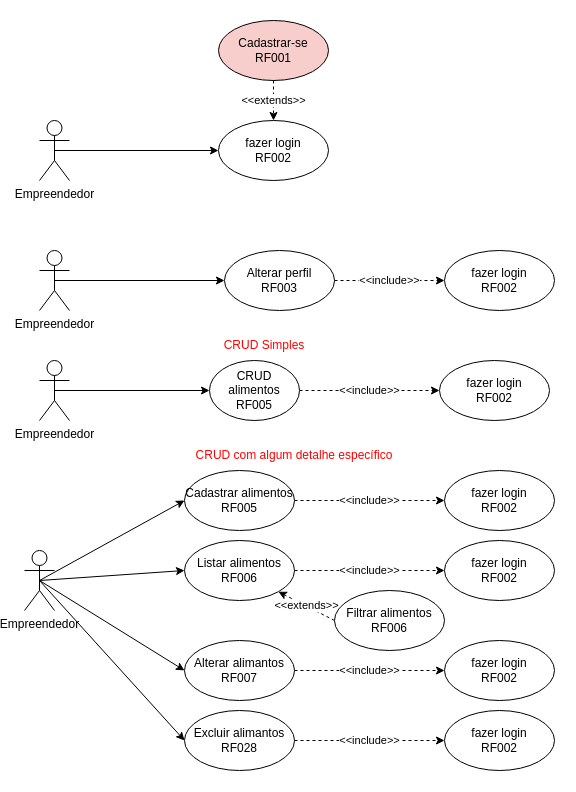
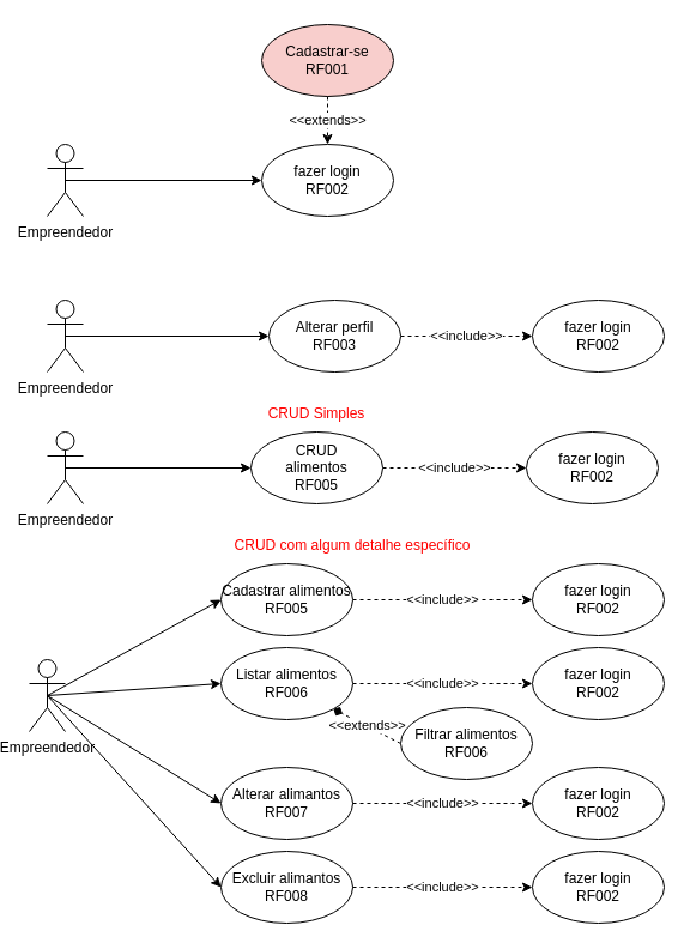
  <mxCell id="0" />
  <mxCell id="1" parent="0" />
  <mxCell id="2" style="rounded=0;orthogonalLoop=1;jettySize=auto;html=1;exitX=0.5;exitY=0.5;exitDx=0;exitDy=0;exitPerimeter=0;entryX=0;entryY=0.5;entryDx=0;entryDy=0;" parent="1" source="3" target="6" edge="1"><mxGeometry relative="1" as="geometry" /></mxCell>
  <mxCell id="3" value="Empreendedor" style="shape=umlActor;verticalLabelPosition=bottom;verticalAlign=top;html=1;outlineConnect=0;" parent="1" vertex="1"><mxGeometry x="35" y="120" width="30" height="60" as="geometry" /></mxCell>
  <mxCell id="4" value="Cadastrar-se&lt;br&gt;RF001" style="ellipse;whiteSpace=wrap;html=1;fillColor=#f8cecc;" parent="1" vertex="1"><mxGeometry x="214" y="20" width="110" height="60" as="geometry" /></mxCell>
  <mxCell id="5" value="&amp;lt;&amp;lt;extends&amp;gt;&amp;gt;" style="edgeStyle=none;rounded=0;orthogonalLoop=1;jettySize=auto;html=1;entryX=0.5;entryY=0;entryDx=0;entryDy=0;dashed=1;exitX=0.5;exitY=1;exitDx=0;exitDy=0;" parent="1" source="4" target="6" edge="1"><mxGeometry relative="1" as="geometry"><mxPoint x="314" y="70" as="sourcePoint" /></mxGeometry></mxCell>
  <mxCell id="6" value="fazer login&lt;br&gt;RF002" style="ellipse;whiteSpace=wrap;html=1;" parent="1" vertex="1"><mxGeometry x="214" y="120" width="110" height="60" as="geometry" /></mxCell>
  <mxCell id="7" style="rounded=0;orthogonalLoop=1;jettySize=auto;html=1;exitX=0.5;exitY=0.5;exitDx=0;exitDy=0;exitPerimeter=0;entryX=0;entryY=0.5;entryDx=0;entryDy=0;" edge="1" parent="1" source="11" target="16"><mxGeometry relative="1" as="geometry" /></mxCell>
  <mxCell id="8" style="edgeStyle=none;rounded=0;orthogonalLoop=1;jettySize=auto;html=1;entryX=0;entryY=0.5;entryDx=0;entryDy=0;exitX=0.5;exitY=0.5;exitDx=0;exitDy=0;exitPerimeter=0;" edge="1" parent="1" source="11" target="18"><mxGeometry relative="1" as="geometry"><mxPoint x="160" y="620" as="sourcePoint" /></mxGeometry></mxCell>
  <mxCell id="9" style="edgeStyle=none;rounded=0;orthogonalLoop=1;jettySize=auto;html=1;exitX=0.5;exitY=0.5;exitDx=0;exitDy=0;exitPerimeter=0;entryX=0;entryY=0.5;entryDx=0;entryDy=0;" edge="1" parent="1" source="11" target="19"><mxGeometry relative="1" as="geometry" /></mxCell>
  <mxCell id="10" style="edgeStyle=none;rounded=0;orthogonalLoop=1;jettySize=auto;html=1;exitX=0.5;exitY=0.5;exitDx=0;exitDy=0;exitPerimeter=0;entryX=0;entryY=0.5;entryDx=0;entryDy=0;" edge="1" parent="1" source="11" target="20"><mxGeometry relative="1" as="geometry" /></mxCell>
  <mxCell id="11" value="Empreendedor" style="shape=umlActor;verticalLabelPosition=bottom;verticalAlign=top;html=1;outlineConnect=0;" parent="1" vertex="1"><mxGeometry x="20" y="550" width="30" height="60" as="geometry" /></mxCell>
  <mxCell id="12" value="fazer login&lt;br&gt;RF002" style="ellipse;whiteSpace=wrap;html=1;" parent="1" vertex="1"><mxGeometry x="440" y="250" width="110" height="60" as="geometry" /></mxCell>
  <mxCell id="13" value="&amp;lt;&amp;lt;include&amp;gt;&amp;gt;" style="edgeStyle=none;rounded=0;orthogonalLoop=1;jettySize=auto;html=1;exitX=1;exitY=0.5;exitDx=0;exitDy=0;entryX=0;entryY=0.5;entryDx=0;entryDy=0;dashed=1;" parent="1" source="14" target="12" edge="1"><mxGeometry relative="1" as="geometry" /></mxCell>
  <mxCell id="14" value="Alterar perfil&lt;br&gt;RF003" style="ellipse;whiteSpace=wrap;html=1;" parent="1" vertex="1"><mxGeometry x="220" y="250" width="110" height="60" as="geometry" /></mxCell>
  <mxCell id="15" value="&amp;lt;&amp;lt;include&amp;gt;&amp;gt;" style="edgeStyle=none;rounded=0;orthogonalLoop=1;jettySize=auto;html=1;exitX=1;exitY=0.5;exitDx=0;exitDy=0;entryX=0;entryY=0.5;entryDx=0;entryDy=0;dashed=1;" parent="1" source="16" target="21" edge="1"><mxGeometry relative="1" as="geometry" /></mxCell>
  <mxCell id="16" value="Cadastrar alimentos&lt;br&gt;RF005" style="ellipse;whiteSpace=wrap;html=1;" parent="1" vertex="1"><mxGeometry x="180" y="470" width="110" height="60" as="geometry" /></mxCell>
  <mxCell id="17" value="&amp;lt;&amp;lt;include&amp;gt;&amp;gt;" style="edgeStyle=none;rounded=0;orthogonalLoop=1;jettySize=auto;html=1;exitX=1;exitY=0.5;exitDx=0;exitDy=0;entryX=0;entryY=0.5;entryDx=0;entryDy=0;dashed=1;" edge="1" parent="1" source="18" target="33"><mxGeometry relative="1" as="geometry" /></mxCell>
  <mxCell id="18" value="Listar alimentos&lt;br&gt;RF006" style="ellipse;whiteSpace=wrap;html=1;" parent="1" vertex="1"><mxGeometry x="180" y="540" width="110" height="60" as="geometry" /></mxCell>
  <mxCell id="19" value="Alterar alimantos&lt;br&gt;RF007" style="ellipse;whiteSpace=wrap;html=1;" parent="1" vertex="1"><mxGeometry x="180" y="640" width="110" height="60" as="geometry" /></mxCell>
- <mxCell id="20" value="Excluir alimantos&lt;br&gt;RF028" style="ellipse;whiteSpace=wrap;html=1;" parent="1" vertex="1"><mxGeometry x="180" y="710" width="110" height="60" as="geometry" /></mxCell>
+ <mxCell id="20" value="Excluir alimantos&lt;br&gt;RF008" style="ellipse;whiteSpace=wrap;html=1;" parent="1" vertex="1"><mxGeometry x="180" y="710" width="110" height="60" as="geometry" /></mxCell>
  <mxCell id="21" value="fazer login&lt;br&gt;RF002" style="ellipse;whiteSpace=wrap;html=1;" parent="1" vertex="1"><mxGeometry x="440" y="470" width="110" height="60" as="geometry" /></mxCell>
- <mxCell id="22" value="&amp;lt;&amp;lt;extends&amp;gt;&amp;gt;" style="edgeStyle=none;rounded=0;orthogonalLoop=1;jettySize=auto;html=1;exitX=0;exitY=0.5;exitDx=0;exitDy=0;entryX=1;entryY=1;entryDx=0;entryDy=0;dashed=1;fontColor=#000000;" edge="1" parent="1" source="23" target="18"><mxGeometry relative="1" as="geometry" /></mxCell>
+ <mxCell id="22" value="&amp;lt;&amp;lt;extends&amp;gt;&amp;gt;" style="edgeStyle=none;rounded=0;orthogonalLoop=1;jettySize=auto;html=1;exitX=0;exitY=0.5;exitDx=0;exitDy=0;entryX=1;entryY=1;entryDx=0;entryDy=0;dashed=1;fontColor=#000000;endArrow=diamond;" edge="1" parent="1" source="23" target="18"><mxGeometry relative="1" as="geometry" /></mxCell>
  <mxCell id="23" value="Filtrar alimentos&lt;br&gt;RF006" style="ellipse;whiteSpace=wrap;html=1;" parent="1" vertex="1"><mxGeometry x="330" y="590" width="110" height="60" as="geometry" /></mxCell>
  <mxCell id="24" style="edgeStyle=none;rounded=0;orthogonalLoop=1;jettySize=auto;html=1;exitX=0.5;exitY=0.5;exitDx=0;exitDy=0;exitPerimeter=0;entryX=0;entryY=0.5;entryDx=0;entryDy=0;" edge="1" parent="1" source="25" target="14"><mxGeometry relative="1" as="geometry" /></mxCell>
  <mxCell id="25" value="Empreendedor" style="shape=umlActor;verticalLabelPosition=bottom;verticalAlign=top;html=1;outlineConnect=0;" vertex="1" parent="1"><mxGeometry x="35" y="250" width="30" height="60" as="geometry" /></mxCell>
  <mxCell id="26" style="rounded=0;orthogonalLoop=1;jettySize=auto;html=1;exitX=0.5;exitY=0.5;exitDx=0;exitDy=0;exitPerimeter=0;entryX=0;entryY=0.5;entryDx=0;entryDy=0;" edge="1" source="27" target="29" parent="1"><mxGeometry relative="1" as="geometry" /></mxCell>
  <mxCell id="27" value="Empreendedor" style="shape=umlActor;verticalLabelPosition=bottom;verticalAlign=top;html=1;outlineConnect=0;" vertex="1" parent="1"><mxGeometry x="35" y="360" width="30" height="60" as="geometry" /></mxCell>
  <mxCell id="28" value="&amp;lt;&amp;lt;include&amp;gt;&amp;gt;" style="edgeStyle=none;rounded=0;orthogonalLoop=1;jettySize=auto;html=1;exitX=1;exitY=0.5;exitDx=0;exitDy=0;dashed=1;entryX=0;entryY=0.5;entryDx=0;entryDy=0;" edge="1" source="29" target="30" parent="1"><mxGeometry relative="1" as="geometry"><mxPoint x="465" y="390" as="targetPoint" /></mxGeometry></mxCell>
- <mxCell id="29" value="CRUD&lt;br&gt;alimentos&lt;br&gt;RF005" style="ellipse;whiteSpace=wrap;html=1;" vertex="1" parent="1"><mxGeometry x="205" y="360" width="90" height="60" as="geometry" /></mxCell>
+ <mxCell id="29" value="CRUD&lt;br&gt;alimentos&lt;br&gt;RF005" style="ellipse;whiteSpace=wrap;html=1;" vertex="1" parent="1"><mxGeometry x="205" y="360" width="110" height="60" as="geometry" /></mxCell>
  <mxCell id="30" value="fazer login&lt;br&gt;RF002" style="ellipse;whiteSpace=wrap;html=1;" vertex="1" parent="1"><mxGeometry x="435" y="360" width="110" height="60" as="geometry" /></mxCell>
  <mxCell id="31" value="CRUD Simples" style="text;html=1;strokeColor=none;fillColor=none;align=center;verticalAlign=middle;whiteSpace=wrap;rounded=0;fontColor=#FF0000;" vertex="1" parent="1"><mxGeometry x="210" y="340" width="100" height="10" as="geometry" /></mxCell>
  <mxCell id="32" value="CRUD com algum detalhe específico" style="text;html=1;strokeColor=none;fillColor=none;align=center;verticalAlign=middle;whiteSpace=wrap;rounded=0;labelBackgroundColor=#ffffff;fontColor=#FF0000;" vertex="1" parent="1"><mxGeometry x="185" y="450" width="210" height="10" as="geometry" /></mxCell>
  <mxCell id="33" value="fazer login&lt;br&gt;RF002" style="ellipse;whiteSpace=wrap;html=1;" vertex="1" parent="1"><mxGeometry x="440" y="540" width="110" height="60" as="geometry" /></mxCell>
  <mxCell id="34" value="fazer login&lt;br&gt;RF002" style="ellipse;whiteSpace=wrap;html=1;" vertex="1" parent="1"><mxGeometry x="440" y="640" width="110" height="60" as="geometry" /></mxCell>
  <mxCell id="35" value="fazer login&lt;br&gt;RF002" style="ellipse;whiteSpace=wrap;html=1;" vertex="1" parent="1"><mxGeometry x="440" y="710" width="110" height="60" as="geometry" /></mxCell>
  <mxCell id="36" value="&amp;lt;&amp;lt;include&amp;gt;&amp;gt;" style="edgeStyle=none;rounded=0;orthogonalLoop=1;jettySize=auto;html=1;exitX=1;exitY=0.5;exitDx=0;exitDy=0;entryX=0;entryY=0.5;entryDx=0;entryDy=0;dashed=1;" edge="1" parent="1" source="19" target="34"><mxGeometry relative="1" as="geometry" /></mxCell>
  <mxCell id="37" value="&amp;lt;&amp;lt;include&amp;gt;&amp;gt;" style="edgeStyle=none;rounded=0;orthogonalLoop=1;jettySize=auto;html=1;exitX=1;exitY=0.5;exitDx=0;exitDy=0;entryX=0;entryY=0.5;entryDx=0;entryDy=0;dashed=1;" edge="1" parent="1" source="20" target="35"><mxGeometry relative="1" as="geometry" /></mxCell>
